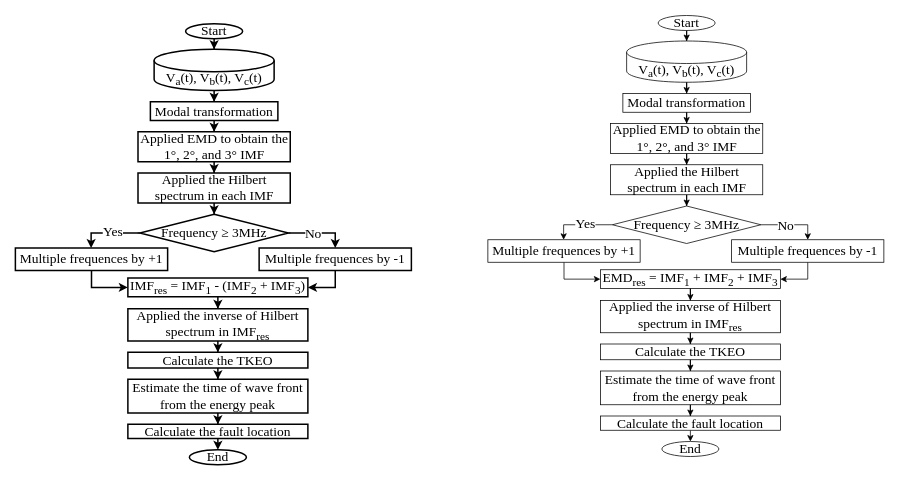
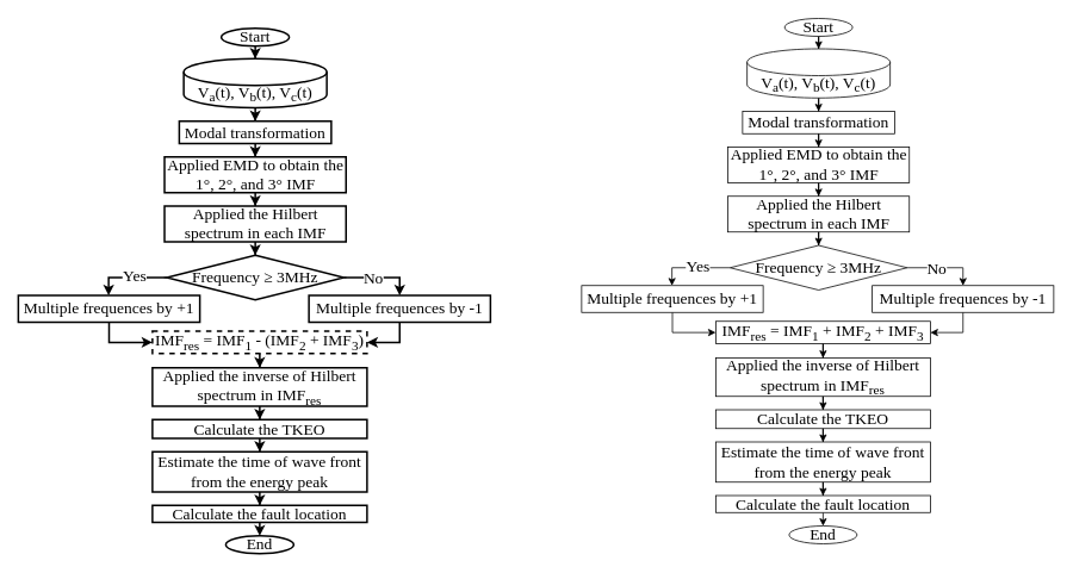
  <mxCell id="0" />
  <mxCell id="1" parent="0" />
  <mxCell id="2" value="" style="edgeStyle=orthogonalEdgeStyle;rounded=0;orthogonalLoop=1;jettySize=auto;html=1;strokeWidth=2;" edge="1" parent="1" source="3" target="5"><mxGeometry relative="1" as="geometry" /></mxCell>
  <mxCell id="3" value="&lt;font style=&quot;font-size: 18px;&quot; face=&quot;Times New Roman&quot;&gt;Start&lt;/font&gt;" style="ellipse;whiteSpace=wrap;html=1;strokeWidth=2;" vertex="1" parent="1"><mxGeometry x="247" y="31" width="76" height="20" as="geometry" /></mxCell>
  <mxCell id="4" value="" style="edgeStyle=orthogonalEdgeStyle;rounded=0;orthogonalLoop=1;jettySize=auto;html=1;strokeWidth=2;" edge="1" parent="1" source="5" target="7"><mxGeometry relative="1" as="geometry" /></mxCell>
  <mxCell id="5" value="&lt;font style=&quot;font-size: 18px;&quot; face=&quot;Times New Roman&quot;&gt;V&lt;sub&gt;a&lt;/sub&gt;(t), V&lt;sub&gt;b&lt;/sub&gt;(t), V&lt;sub&gt;c&lt;/sub&gt;(t)&lt;/font&gt;" style="shape=cylinder3;whiteSpace=wrap;html=1;boundedLbl=1;backgroundOutline=1;size=15;strokeWidth=2;" vertex="1" parent="1"><mxGeometry x="205" y="65" width="160" height="55" as="geometry" /></mxCell>
  <mxCell id="6" value="" style="edgeStyle=orthogonalEdgeStyle;rounded=0;orthogonalLoop=1;jettySize=auto;html=1;strokeWidth=2;" edge="1" parent="1" source="7" target="9"><mxGeometry relative="1" as="geometry" /></mxCell>
  <mxCell id="7" value="&lt;font face=&quot;Times New Roman&quot; style=&quot;font-size: 18px;&quot;&gt;Modal transformation&lt;/font&gt;" style="rounded=0;whiteSpace=wrap;html=1;strokeWidth=2;" vertex="1" parent="1"><mxGeometry x="200" y="135" width="170" height="25" as="geometry" /></mxCell>
  <mxCell id="8" value="" style="edgeStyle=orthogonalEdgeStyle;rounded=0;orthogonalLoop=1;jettySize=auto;html=1;strokeWidth=2;" edge="1" parent="1" source="9" target="11"><mxGeometry relative="1" as="geometry" /></mxCell>
  <mxCell id="9" value="&lt;font face=&quot;Times New Roman&quot; style=&quot;font-size: 18px;&quot;&gt;Applied EMD to obtain the 1°, 2°, and 3° IMF&lt;/font&gt;" style="rounded=0;whiteSpace=wrap;html=1;strokeWidth=2;" vertex="1" parent="1"><mxGeometry x="183.5" y="175" width="203" height="40" as="geometry" /></mxCell>
  <mxCell id="10" value="" style="edgeStyle=orthogonalEdgeStyle;rounded=0;orthogonalLoop=1;jettySize=auto;html=1;strokeWidth=2;" edge="1" parent="1" source="11" target="31"><mxGeometry relative="1" as="geometry" /></mxCell>
  <mxCell id="11" value="&lt;font face=&quot;Times New Roman&quot; style=&quot;font-size: 18px;&quot;&gt;Applied the Hilbert spectrum in each IMF&lt;/font&gt;" style="rounded=0;whiteSpace=wrap;html=1;strokeWidth=2;" vertex="1" parent="1"><mxGeometry x="183.5" y="230" width="203" height="40" as="geometry" /></mxCell>
  <mxCell id="12" style="edgeStyle=orthogonalEdgeStyle;rounded=0;orthogonalLoop=1;jettySize=auto;html=1;entryX=0;entryY=0.5;entryDx=0;entryDy=0;strokeWidth=2;" edge="1" parent="1" source="13" target="17"><mxGeometry relative="1" as="geometry" /></mxCell>
  <mxCell id="13" value="&lt;font face=&quot;Times New Roman&quot; style=&quot;font-size: 18px;&quot;&gt;Multiple frequences by +1&lt;/font&gt;" style="rounded=0;whiteSpace=wrap;html=1;strokeWidth=2;" vertex="1" parent="1"><mxGeometry x="20" y="330" width="203" height="30" as="geometry" /></mxCell>
  <mxCell id="14" style="edgeStyle=orthogonalEdgeStyle;rounded=0;orthogonalLoop=1;jettySize=auto;html=1;entryX=1;entryY=0.5;entryDx=0;entryDy=0;strokeWidth=2;" edge="1" parent="1" source="15" target="17"><mxGeometry relative="1" as="geometry" /></mxCell>
  <mxCell id="15" value="&lt;font face=&quot;Times New Roman&quot; style=&quot;font-size: 18px;&quot;&gt;Multiple frequences by -1&lt;/font&gt;" style="rounded=0;whiteSpace=wrap;html=1;strokeWidth=2;" vertex="1" parent="1"><mxGeometry x="345" y="330" width="203" height="30" as="geometry" /></mxCell>
  <mxCell id="16" value="" style="edgeStyle=orthogonalEdgeStyle;rounded=0;orthogonalLoop=1;jettySize=auto;html=1;strokeWidth=2;" edge="1" parent="1" source="17" target="19"><mxGeometry relative="1" as="geometry" /></mxCell>
- <mxCell id="17" value="&lt;font face=&quot;Times New Roman&quot; style=&quot;font-size: 18px;&quot;&gt;IMF&lt;sub&gt;res&lt;/sub&gt; = IMF&lt;sub&gt;1&lt;/sub&gt; - (IMF&lt;sub&gt;2&lt;/sub&gt; + IMF&lt;sub&gt;3&lt;/sub&gt;)&lt;/font&gt;" style="rounded=0;whiteSpace=wrap;html=1;strokeWidth=2;" vertex="1" parent="1"><mxGeometry x="170" y="370" width="240" height="25" as="geometry" /></mxCell>
+ <mxCell id="17" value="&lt;font face=&quot;Times New Roman&quot; style=&quot;font-size: 18px;&quot;&gt;IMF&lt;sub&gt;res&lt;/sub&gt; = IMF&lt;sub&gt;1&lt;/sub&gt; - (IMF&lt;sub&gt;2&lt;/sub&gt; + IMF&lt;sub&gt;3&lt;/sub&gt;)&lt;/font&gt;" style="rounded=0;whiteSpace=wrap;html=1;strokeWidth=2;dashed=1;" vertex="1" parent="1"><mxGeometry x="170" y="370" width="240" height="25" as="geometry" /></mxCell>
  <mxCell id="18" value="" style="edgeStyle=orthogonalEdgeStyle;rounded=0;orthogonalLoop=1;jettySize=auto;html=1;strokeWidth=2;" edge="1" parent="1" source="19" target="21"><mxGeometry relative="1" as="geometry" /></mxCell>
  <mxCell id="19" value="&lt;font face=&quot;Times New Roman&quot; style=&quot;font-size: 18px;&quot;&gt;Applied the inverse of Hilbert spectrum in IMF&lt;sub&gt;res&lt;/sub&gt;&lt;/font&gt;" style="rounded=0;whiteSpace=wrap;html=1;strokeWidth=2;" vertex="1" parent="1"><mxGeometry x="170" y="411" width="240" height="43" as="geometry" /></mxCell>
  <mxCell id="20" value="" style="edgeStyle=orthogonalEdgeStyle;rounded=0;orthogonalLoop=1;jettySize=auto;html=1;strokeWidth=2;" edge="1" parent="1" source="21" target="23"><mxGeometry relative="1" as="geometry" /></mxCell>
  <mxCell id="21" value="&lt;font face=&quot;Times New Roman&quot;&gt;&lt;span style=&quot;font-size: 18px;&quot;&gt;Calculate the TKEO&lt;/span&gt;&lt;/font&gt;" style="rounded=0;whiteSpace=wrap;html=1;strokeWidth=2;" vertex="1" parent="1"><mxGeometry x="170" y="469" width="240" height="21" as="geometry" /></mxCell>
  <mxCell id="22" style="edgeStyle=orthogonalEdgeStyle;rounded=0;orthogonalLoop=1;jettySize=auto;html=1;strokeWidth=2;" edge="1" parent="1" source="23" target="25"><mxGeometry relative="1" as="geometry" /></mxCell>
  <mxCell id="23" value="&lt;font face=&quot;Times New Roman&quot;&gt;&lt;span style=&quot;font-size: 18px;&quot;&gt;Estimate the time of wave front from the energy peak&lt;/span&gt;&lt;/font&gt;" style="rounded=0;whiteSpace=wrap;html=1;strokeWidth=2;" vertex="1" parent="1"><mxGeometry x="170" y="505" width="240" height="45" as="geometry" /></mxCell>
  <mxCell id="24" style="edgeStyle=orthogonalEdgeStyle;rounded=0;orthogonalLoop=1;jettySize=auto;html=1;exitX=0.5;exitY=1;exitDx=0;exitDy=0;entryX=0.5;entryY=0;entryDx=0;entryDy=0;strokeWidth=2;" edge="1" parent="1" source="25" target="26"><mxGeometry relative="1" as="geometry" /></mxCell>
  <mxCell id="25" value="&lt;font face=&quot;Times New Roman&quot;&gt;&lt;span style=&quot;font-size: 18px;&quot;&gt;Calculate the fault location&lt;/span&gt;&lt;/font&gt;" style="rounded=0;whiteSpace=wrap;html=1;strokeWidth=2;" vertex="1" parent="1"><mxGeometry x="170" y="565" width="240" height="19" as="geometry" /></mxCell>
  <mxCell id="26" value="&lt;font style=&quot;font-size: 18px;&quot; face=&quot;Times New Roman&quot;&gt;End&lt;/font&gt;" style="ellipse;whiteSpace=wrap;html=1;strokeWidth=2;" vertex="1" parent="1"><mxGeometry x="252" y="599" width="76" height="20" as="geometry" /></mxCell>
  <mxCell id="27" value="" style="edgeStyle=orthogonalEdgeStyle;rounded=0;orthogonalLoop=1;jettySize=auto;html=1;strokeWidth=2;" edge="1" parent="1" source="31" target="13"><mxGeometry relative="1" as="geometry"><Array as="points"><mxPoint x="121" y="310" /></Array></mxGeometry></mxCell>
  <mxCell id="28" value="&lt;font style=&quot;font-size: 18px;&quot; face=&quot;Times New Roman&quot;&gt;Yes&lt;/font&gt;" style="edgeLabel;html=1;align=center;verticalAlign=middle;resizable=0;points=[];" vertex="1" connectable="0" parent="27"><mxGeometry x="-0.136" y="-2" relative="1" as="geometry"><mxPoint as="offset" /></mxGeometry></mxCell>
  <mxCell id="29" style="edgeStyle=orthogonalEdgeStyle;rounded=0;orthogonalLoop=1;jettySize=auto;html=1;exitX=1;exitY=0.5;exitDx=0;exitDy=0;entryX=0.5;entryY=0;entryDx=0;entryDy=0;strokeWidth=2;" edge="1" parent="1" source="31" target="15"><mxGeometry relative="1" as="geometry" /></mxCell>
  <mxCell id="30" value="&lt;font face=&quot;Times New Roman&quot; style=&quot;font-size: 18px;&quot;&gt;No&lt;/font&gt;" style="edgeLabel;html=1;align=center;verticalAlign=middle;resizable=0;points=[];" vertex="1" connectable="0" parent="29"><mxGeometry x="-0.217" y="-1" relative="1" as="geometry"><mxPoint y="-1" as="offset" /></mxGeometry></mxCell>
  <mxCell id="31" value="&lt;font style=&quot;font-size: 18px;&quot; face=&quot;Times New Roman&quot;&gt;Frequency ≥&amp;nbsp;3MHz&lt;/font&gt;" style="rhombus;whiteSpace=wrap;html=1;strokeWidth=2;" vertex="1" parent="1"><mxGeometry x="186" y="285" width="198" height="50" as="geometry" /></mxCell>
  <mxCell id="32" value="" style="edgeStyle=orthogonalEdgeStyle;rounded=0;orthogonalLoop=1;jettySize=auto;html=1;strokeWidth=1;" edge="1" parent="1" source="33" target="35"><mxGeometry relative="1" as="geometry" /></mxCell>
  <mxCell id="33" value="&lt;font style=&quot;font-size: 18px;&quot; face=&quot;Times New Roman&quot;&gt;Start&lt;/font&gt;" style="ellipse;whiteSpace=wrap;html=1;strokeWidth=1;" vertex="1" parent="1"><mxGeometry x="877" y="20" width="76" height="20" as="geometry" /></mxCell>
  <mxCell id="34" value="" style="edgeStyle=orthogonalEdgeStyle;rounded=0;orthogonalLoop=1;jettySize=auto;html=1;strokeWidth=1;" edge="1" parent="1" source="35" target="37"><mxGeometry relative="1" as="geometry" /></mxCell>
  <mxCell id="35" value="&lt;font style=&quot;font-size: 18px;&quot; face=&quot;Times New Roman&quot;&gt;V&lt;sub&gt;a&lt;/sub&gt;(t), V&lt;sub&gt;b&lt;/sub&gt;(t), V&lt;sub&gt;c&lt;/sub&gt;(t)&lt;/font&gt;" style="shape=cylinder3;whiteSpace=wrap;html=1;boundedLbl=1;backgroundOutline=1;size=15;strokeWidth=1;" vertex="1" parent="1"><mxGeometry x="835" y="54" width="160" height="55" as="geometry" /></mxCell>
  <mxCell id="36" value="" style="edgeStyle=orthogonalEdgeStyle;rounded=0;orthogonalLoop=1;jettySize=auto;html=1;strokeWidth=1;" edge="1" parent="1" source="37" target="39"><mxGeometry relative="1" as="geometry" /></mxCell>
  <mxCell id="37" value="&lt;font face=&quot;Times New Roman&quot; style=&quot;font-size: 18px;&quot;&gt;Modal transformation&lt;/font&gt;" style="rounded=0;whiteSpace=wrap;html=1;strokeWidth=1;" vertex="1" parent="1"><mxGeometry x="830" y="124" width="170" height="25" as="geometry" /></mxCell>
  <mxCell id="38" value="" style="edgeStyle=orthogonalEdgeStyle;rounded=0;orthogonalLoop=1;jettySize=auto;html=1;strokeWidth=1;" edge="1" parent="1" source="39" target="41"><mxGeometry relative="1" as="geometry" /></mxCell>
  <mxCell id="39" value="&lt;font face=&quot;Times New Roman&quot; style=&quot;font-size: 18px;&quot;&gt;Applied EMD to obtain the 1°, 2°, and 3° IMF&lt;/font&gt;" style="rounded=0;whiteSpace=wrap;html=1;strokeWidth=1;" vertex="1" parent="1"><mxGeometry x="813.5" y="164" width="203" height="40" as="geometry" /></mxCell>
  <mxCell id="40" value="" style="edgeStyle=orthogonalEdgeStyle;rounded=0;orthogonalLoop=1;jettySize=auto;html=1;strokeWidth=1;" edge="1" parent="1" source="41" target="61"><mxGeometry relative="1" as="geometry" /></mxCell>
  <mxCell id="41" value="&lt;font face=&quot;Times New Roman&quot; style=&quot;font-size: 18px;&quot;&gt;Applied the Hilbert spectrum in each IMF&lt;/font&gt;" style="rounded=0;whiteSpace=wrap;html=1;strokeWidth=1;" vertex="1" parent="1"><mxGeometry x="813.5" y="219" width="203" height="40" as="geometry" /></mxCell>
  <mxCell id="42" style="edgeStyle=orthogonalEdgeStyle;rounded=0;orthogonalLoop=1;jettySize=auto;html=1;entryX=0;entryY=0.5;entryDx=0;entryDy=0;strokeWidth=1;" edge="1" parent="1" source="43" target="47"><mxGeometry relative="1" as="geometry" /></mxCell>
  <mxCell id="43" value="&lt;font face=&quot;Times New Roman&quot; style=&quot;font-size: 18px;&quot;&gt;Multiple frequences by +1&lt;/font&gt;" style="rounded=0;whiteSpace=wrap;html=1;strokeWidth=1;" vertex="1" parent="1"><mxGeometry x="650" y="319" width="203" height="30" as="geometry" /></mxCell>
  <mxCell id="44" style="edgeStyle=orthogonalEdgeStyle;rounded=0;orthogonalLoop=1;jettySize=auto;html=1;entryX=1;entryY=0.5;entryDx=0;entryDy=0;strokeWidth=1;" edge="1" parent="1" source="45" target="47"><mxGeometry relative="1" as="geometry" /></mxCell>
  <mxCell id="45" value="&lt;font face=&quot;Times New Roman&quot; style=&quot;font-size: 18px;&quot;&gt;Multiple frequences by -1&lt;/font&gt;" style="rounded=0;whiteSpace=wrap;html=1;strokeWidth=1;" vertex="1" parent="1"><mxGeometry x="975" y="319" width="203" height="30" as="geometry" /></mxCell>
  <mxCell id="46" value="" style="edgeStyle=orthogonalEdgeStyle;rounded=0;orthogonalLoop=1;jettySize=auto;html=1;strokeWidth=1;" edge="1" parent="1" source="47" target="49"><mxGeometry relative="1" as="geometry" /></mxCell>
- <mxCell id="47" value="&lt;font face=&quot;Times New Roman&quot; style=&quot;font-size: 18px;&quot;&gt;EMD&lt;sub&gt;res&lt;/sub&gt; = IMF&lt;sub&gt;1&lt;/sub&gt;&amp;nbsp;+ IMF&lt;sub&gt;2&lt;/sub&gt; + IMF&lt;sub&gt;3&lt;/sub&gt;&lt;/font&gt;" style="rounded=0;whiteSpace=wrap;html=1;strokeWidth=1;" vertex="1" parent="1"><mxGeometry x="800" y="359" width="240" height="25" as="geometry" /></mxCell>
+ <mxCell id="47" value="&lt;font face=&quot;Times New Roman&quot; style=&quot;font-size: 18px;&quot;&gt;IMF&lt;sub&gt;res&lt;/sub&gt; = IMF&lt;sub&gt;1&lt;/sub&gt;&amp;nbsp;+ IMF&lt;sub&gt;2&lt;/sub&gt; + IMF&lt;sub&gt;3&lt;/sub&gt;&lt;/font&gt;" style="rounded=0;whiteSpace=wrap;html=1;strokeWidth=1;" vertex="1" parent="1"><mxGeometry x="800" y="359" width="240" height="25" as="geometry" /></mxCell>
  <mxCell id="48" value="" style="edgeStyle=orthogonalEdgeStyle;rounded=0;orthogonalLoop=1;jettySize=auto;html=1;strokeWidth=1;" edge="1" parent="1" source="49" target="51"><mxGeometry relative="1" as="geometry" /></mxCell>
  <mxCell id="49" value="&lt;font face=&quot;Times New Roman&quot; style=&quot;font-size: 18px;&quot;&gt;Applied the inverse of Hilbert spectrum in IMF&lt;sub&gt;res&lt;/sub&gt;&lt;/font&gt;" style="rounded=0;whiteSpace=wrap;html=1;strokeWidth=1;" vertex="1" parent="1"><mxGeometry x="800" y="400" width="240" height="43" as="geometry" /></mxCell>
  <mxCell id="50" value="" style="edgeStyle=orthogonalEdgeStyle;rounded=0;orthogonalLoop=1;jettySize=auto;html=1;strokeWidth=1;" edge="1" parent="1" source="51" target="53"><mxGeometry relative="1" as="geometry" /></mxCell>
  <mxCell id="51" value="&lt;font face=&quot;Times New Roman&quot;&gt;&lt;span style=&quot;font-size: 18px;&quot;&gt;Calculate the TKEO&lt;/span&gt;&lt;/font&gt;" style="rounded=0;whiteSpace=wrap;html=1;strokeWidth=1;" vertex="1" parent="1"><mxGeometry x="800" y="458" width="240" height="21" as="geometry" /></mxCell>
  <mxCell id="52" style="edgeStyle=orthogonalEdgeStyle;rounded=0;orthogonalLoop=1;jettySize=auto;html=1;strokeWidth=1;" edge="1" parent="1" source="53" target="55"><mxGeometry relative="1" as="geometry" /></mxCell>
  <mxCell id="53" value="&lt;font face=&quot;Times New Roman&quot;&gt;&lt;span style=&quot;font-size: 18px;&quot;&gt;Estimate the time of wave front from the energy peak&lt;/span&gt;&lt;/font&gt;" style="rounded=0;whiteSpace=wrap;html=1;strokeWidth=1;" vertex="1" parent="1"><mxGeometry x="800" y="494" width="240" height="45" as="geometry" /></mxCell>
  <mxCell id="54" style="edgeStyle=orthogonalEdgeStyle;rounded=0;orthogonalLoop=1;jettySize=auto;html=1;exitX=0.5;exitY=1;exitDx=0;exitDy=0;entryX=0.5;entryY=0;entryDx=0;entryDy=0;strokeWidth=1;" edge="1" parent="1" source="55" target="56"><mxGeometry relative="1" as="geometry" /></mxCell>
  <mxCell id="55" value="&lt;font face=&quot;Times New Roman&quot;&gt;&lt;span style=&quot;font-size: 18px;&quot;&gt;Calculate the fault location&lt;/span&gt;&lt;/font&gt;" style="rounded=0;whiteSpace=wrap;html=1;strokeWidth=1;" vertex="1" parent="1"><mxGeometry x="800" y="554" width="240" height="19" as="geometry" /></mxCell>
  <mxCell id="56" value="&lt;font style=&quot;font-size: 18px;&quot; face=&quot;Times New Roman&quot;&gt;End&lt;/font&gt;" style="ellipse;whiteSpace=wrap;html=1;strokeWidth=1;" vertex="1" parent="1"><mxGeometry x="882" y="588" width="76" height="20" as="geometry" /></mxCell>
  <mxCell id="57" value="" style="edgeStyle=orthogonalEdgeStyle;rounded=0;orthogonalLoop=1;jettySize=auto;html=1;strokeWidth=1;" edge="1" parent="1" source="61" target="43"><mxGeometry relative="1" as="geometry"><Array as="points"><mxPoint x="751" y="299" /></Array></mxGeometry></mxCell>
  <mxCell id="58" value="&lt;font style=&quot;font-size: 18px;&quot; face=&quot;Times New Roman&quot;&gt;Yes&lt;/font&gt;" style="edgeLabel;html=1;align=center;verticalAlign=middle;resizable=0;points=[];" vertex="1" connectable="0" parent="57"><mxGeometry x="-0.136" y="-2" relative="1" as="geometry"><mxPoint as="offset" /></mxGeometry></mxCell>
  <mxCell id="59" style="edgeStyle=orthogonalEdgeStyle;rounded=0;orthogonalLoop=1;jettySize=auto;html=1;exitX=1;exitY=0.5;exitDx=0;exitDy=0;entryX=0.5;entryY=0;entryDx=0;entryDy=0;strokeWidth=1;" edge="1" parent="1" source="61" target="45"><mxGeometry relative="1" as="geometry" /></mxCell>
  <mxCell id="60" value="&lt;font face=&quot;Times New Roman&quot; style=&quot;font-size: 18px;&quot;&gt;No&lt;/font&gt;" style="edgeLabel;html=1;align=center;verticalAlign=middle;resizable=0;points=[];" vertex="1" connectable="0" parent="59"><mxGeometry x="-0.217" y="-1" relative="1" as="geometry"><mxPoint y="-1" as="offset" /></mxGeometry></mxCell>
  <mxCell id="61" value="&lt;font style=&quot;font-size: 18px;&quot; face=&quot;Times New Roman&quot;&gt;Frequency ≥&amp;nbsp;3MHz&lt;/font&gt;" style="rhombus;whiteSpace=wrap;html=1;strokeWidth=1;" vertex="1" parent="1"><mxGeometry x="816" y="274" width="198" height="50" as="geometry" /></mxCell>
